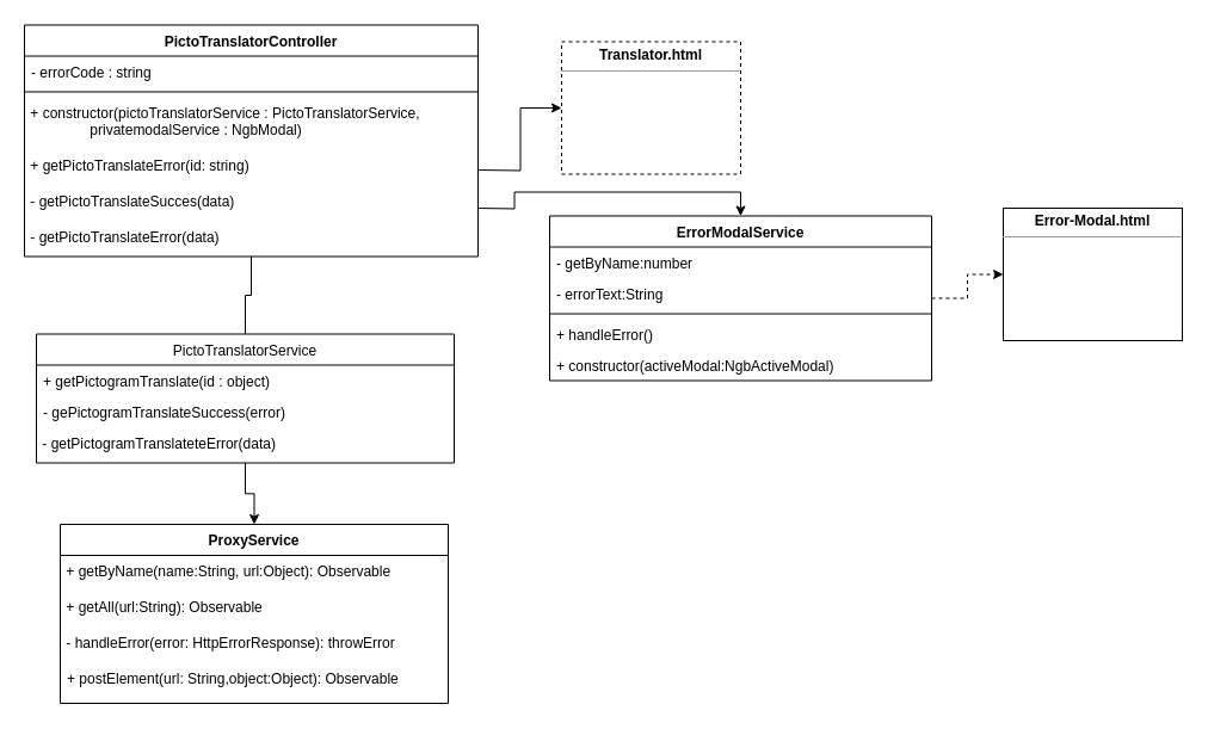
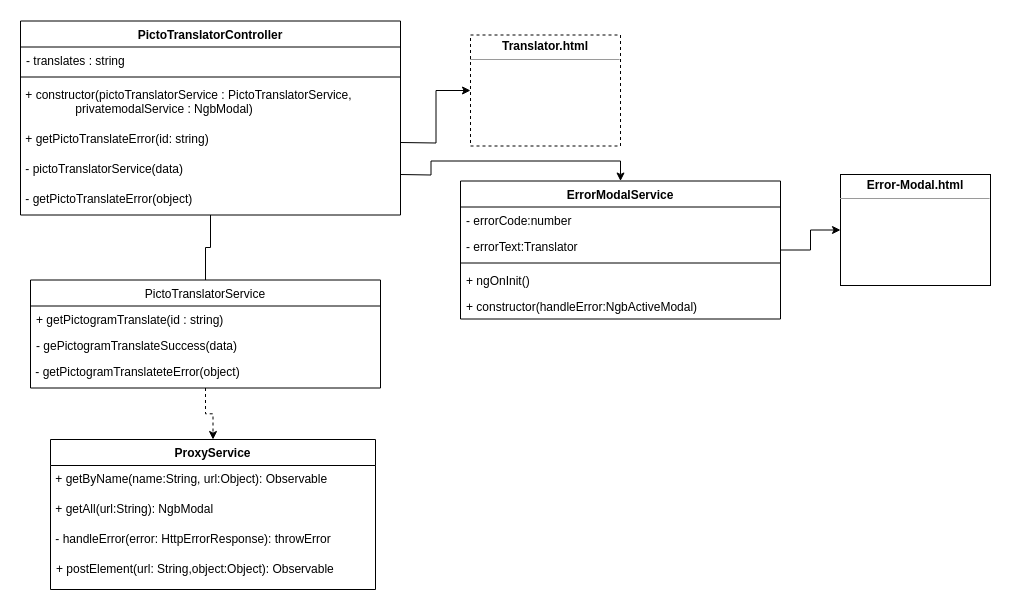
  <mxCell id="0" />
  <mxCell id="1" parent="0" />
  <mxCell id="2" value="ProxyService" style="swimlane;fontStyle=1;align=center;verticalAlign=top;childLayout=stackLayout;horizontal=1;startSize=26;horizontalStack=0;resizeParent=1;resizeParentMax=0;resizeLast=0;collapsible=1;marginBottom=0;" vertex="1" parent="1"><mxGeometry x="50" y="439" width="325" height="150" as="geometry" /></mxCell>
  <mxCell id="3" value="&amp;nbsp;+ getByName(name:String, url:Object): Observable" style="text;html=1;" vertex="1" parent="2"><mxGeometry y="26" width="325" height="30" as="geometry" /></mxCell>
- <mxCell id="4" value="&amp;nbsp;+ getAll(url:String): Observable" style="text;html=1;" vertex="1" parent="2"><mxGeometry y="56" width="325" height="30" as="geometry" /></mxCell>
+ <mxCell id="4" value="&amp;nbsp;+ getAll(url:String): NgbModal" style="text;html=1;" vertex="1" parent="2"><mxGeometry y="56" width="325" height="30" as="geometry" /></mxCell>
  <mxCell id="5" value="&amp;nbsp;- handleError(error: HttpErrorResponse): throwError" style="text;html=1;" vertex="1" parent="2"><mxGeometry y="86" width="325" height="30" as="geometry" /></mxCell>
  <mxCell id="6" value="+ postElement(url: String,object:Object): Observable" style="text;strokeColor=none;fillColor=none;align=left;verticalAlign=top;spacingLeft=4;spacingRight=4;overflow=hidden;rotatable=0;points=[[0,0.5],[1,0.5]];portConstraint=eastwest;" vertex="1" parent="2"><mxGeometry y="116" width="325" height="34" as="geometry" /></mxCell>
- <mxCell id="7" value="" style="edgeStyle=orthogonalEdgeStyle;rounded=0;orthogonalLoop=1;jettySize=auto;html=1;dashed=1;" edge="1" parent="1" source="8" target="14"><mxGeometry relative="1" as="geometry"><mxPoint x="605" y="769" as="targetPoint" /></mxGeometry></mxCell>
+ <mxCell id="7" value="" style="edgeStyle=orthogonalEdgeStyle;rounded=0;orthogonalLoop=1;jettySize=auto;html=1;" edge="1" parent="1" source="8" target="14"><mxGeometry relative="1" as="geometry"><mxPoint x="605" y="769" as="targetPoint" /></mxGeometry></mxCell>
  <mxCell id="8" value="ErrorModalService" style="swimlane;fontStyle=1;align=center;verticalAlign=top;childLayout=stackLayout;horizontal=1;startSize=26;horizontalStack=0;resizeParent=1;resizeParentMax=0;resizeLast=0;collapsible=1;marginBottom=0;" vertex="1" parent="1"><mxGeometry x="460" y="180.5" width="320" height="138" as="geometry" /></mxCell>
- <mxCell id="9" value="- getByName:number&#10;&#10;" style="text;strokeColor=none;fillColor=none;align=left;verticalAlign=top;spacingLeft=4;spacingRight=4;overflow=hidden;rotatable=0;points=[[0,0.5],[1,0.5]];portConstraint=eastwest;" vertex="1" parent="8"><mxGeometry y="26" width="320" height="26" as="geometry" /></mxCell>
- <mxCell id="10" value="- errorText:String&#10;&#10;" style="text;strokeColor=none;fillColor=none;align=left;verticalAlign=top;spacingLeft=4;spacingRight=4;overflow=hidden;rotatable=0;points=[[0,0.5],[1,0.5]];portConstraint=eastwest;" vertex="1" parent="8"><mxGeometry y="52" width="320" height="26" as="geometry" /></mxCell>
+ <mxCell id="9" value="- errorCode:number&#10;&#10;" style="text;strokeColor=none;fillColor=none;align=left;verticalAlign=top;spacingLeft=4;spacingRight=4;overflow=hidden;rotatable=0;points=[[0,0.5],[1,0.5]];portConstraint=eastwest;" vertex="1" parent="8"><mxGeometry y="26" width="320" height="26" as="geometry" /></mxCell>
+ <mxCell id="10" value="- errorText:Translator&#10;&#10;" style="text;strokeColor=none;fillColor=none;align=left;verticalAlign=top;spacingLeft=4;spacingRight=4;overflow=hidden;rotatable=0;points=[[0,0.5],[1,0.5]];portConstraint=eastwest;" vertex="1" parent="8"><mxGeometry y="52" width="320" height="26" as="geometry" /></mxCell>
  <mxCell id="11" value="" style="line;strokeWidth=1;fillColor=none;align=left;verticalAlign=middle;spacingTop=-1;spacingLeft=3;spacingRight=3;rotatable=0;labelPosition=right;points=[];portConstraint=eastwest;" vertex="1" parent="8"><mxGeometry y="78" width="320" height="8" as="geometry" /></mxCell>
- <mxCell id="12" value="+ handleError()" style="text;strokeColor=none;fillColor=none;align=left;verticalAlign=top;spacingLeft=4;spacingRight=4;overflow=hidden;rotatable=0;points=[[0,0.5],[1,0.5]];portConstraint=eastwest;" vertex="1" parent="8"><mxGeometry y="86" width="320" height="26" as="geometry" /></mxCell>
- <mxCell id="13" value="+ constructor(activeModal:NgbActiveModal)&#10;" style="text;strokeColor=none;fillColor=none;align=left;verticalAlign=top;spacingLeft=4;spacingRight=4;overflow=hidden;rotatable=0;points=[[0,0.5],[1,0.5]];portConstraint=eastwest;" vertex="1" parent="8"><mxGeometry y="112" width="320" height="26" as="geometry" /></mxCell>
+ <mxCell id="12" value="+ ngOnInit()" style="text;strokeColor=none;fillColor=none;align=left;verticalAlign=top;spacingLeft=4;spacingRight=4;overflow=hidden;rotatable=0;points=[[0,0.5],[1,0.5]];portConstraint=eastwest;" vertex="1" parent="8"><mxGeometry y="86" width="320" height="26" as="geometry" /></mxCell>
+ <mxCell id="13" value="+ constructor(handleError:NgbActiveModal)&#10;" style="text;strokeColor=none;fillColor=none;align=left;verticalAlign=top;spacingLeft=4;spacingRight=4;overflow=hidden;rotatable=0;points=[[0,0.5],[1,0.5]];portConstraint=eastwest;" vertex="1" parent="8"><mxGeometry y="112" width="320" height="26" as="geometry" /></mxCell>
  <mxCell id="14" value="&lt;p style=&quot;margin: 0px ; margin-top: 4px ; text-align: center&quot;&gt;&lt;b&gt;Error-Modal.html&lt;/b&gt;&lt;/p&gt;&lt;hr size=&quot;1&quot;&gt;&lt;p style=&quot;margin: 0px ; margin-left: 4px&quot;&gt;&lt;/p&gt;&lt;p style=&quot;margin: 0px ; margin-left: 4px&quot;&gt;&lt;br&gt;&lt;/p&gt;" style="verticalAlign=top;align=left;overflow=fill;fontSize=12;fontFamily=Helvetica;html=1;" vertex="1" parent="1"><mxGeometry x="840" y="174" width="150" height="111" as="geometry" /></mxCell>
  <mxCell id="15" value="PictoTranslatorController&#10;" style="swimlane;fontStyle=1;align=center;verticalAlign=top;childLayout=stackLayout;horizontal=1;startSize=26;horizontalStack=0;resizeParent=1;resizeParentMax=0;resizeLast=0;collapsible=1;marginBottom=0;" vertex="1" parent="1"><mxGeometry x="20" y="20.5" width="380" height="194" as="geometry" /></mxCell>
- <mxCell id="16" value="- errorCode : string" style="text;strokeColor=none;fillColor=none;align=left;verticalAlign=top;spacingLeft=4;spacingRight=4;overflow=hidden;rotatable=0;points=[[0,0.5],[1,0.5]];portConstraint=eastwest;" vertex="1" parent="15"><mxGeometry y="26" width="380" height="26" as="geometry" /></mxCell>
+ <mxCell id="16" value="- translates : string" style="text;strokeColor=none;fillColor=none;align=left;verticalAlign=top;spacingLeft=4;spacingRight=4;overflow=hidden;rotatable=0;points=[[0,0.5],[1,0.5]];portConstraint=eastwest;" vertex="1" parent="15"><mxGeometry y="26" width="380" height="26" as="geometry" /></mxCell>
  <mxCell id="17" value="" style="line;strokeWidth=1;fillColor=none;align=left;verticalAlign=middle;spacingTop=-1;spacingLeft=3;spacingRight=3;rotatable=0;labelPosition=right;points=[];portConstraint=eastwest;" vertex="1" parent="15"><mxGeometry y="52" width="380" height="8" as="geometry" /></mxCell>
  <mxCell id="18" value="&amp;nbsp;+&amp;nbsp;&lt;span&gt;constructor&lt;/span&gt;&lt;span&gt;(&lt;/span&gt;&lt;span&gt;pictoTranslatorService&amp;nbsp;&lt;/span&gt;&lt;span&gt;:&amp;nbsp;&lt;/span&gt;&lt;span&gt;PictoTranslatorService&lt;/span&gt;&lt;span&gt;,&lt;br&gt;&lt;/span&gt;&lt;span&gt;&amp;nbsp; &amp;nbsp; &amp;nbsp; &amp;nbsp; &amp;nbsp; &amp;nbsp; &amp;nbsp; &amp;nbsp; private&lt;/span&gt;&lt;span&gt;modalService&amp;nbsp;&lt;/span&gt;&lt;span&gt;:&amp;nbsp;&lt;/span&gt;&lt;span&gt;NgbModal&lt;/span&gt;&lt;span&gt;)&amp;nbsp;&lt;/span&gt;&lt;br&gt;" style="text;html=1;" vertex="1" parent="15"><mxGeometry y="60" width="380" height="44" as="geometry" /></mxCell>
  <mxCell id="19" value="&amp;nbsp;+&amp;nbsp;&lt;span&gt;getPictoTranslateError(id: string)&lt;/span&gt;" style="text;html=1;" vertex="1" parent="15"><mxGeometry y="104" width="380" height="30" as="geometry" /></mxCell>
- <mxCell id="20" value="&amp;nbsp;- getPictoTranslateSucces(data)" style="text;html=1;" vertex="1" parent="15"><mxGeometry y="134" width="380" height="30" as="geometry" /></mxCell>
- <mxCell id="21" value="&amp;nbsp;- getPictoTranslateError(data)" style="text;html=1;" vertex="1" parent="15"><mxGeometry y="164" width="380" height="30" as="geometry" /></mxCell>
+ <mxCell id="20" value="&amp;nbsp;- pictoTranslatorService(data)" style="text;html=1;" vertex="1" parent="15"><mxGeometry y="134" width="380" height="30" as="geometry" /></mxCell>
+ <mxCell id="21" value="&amp;nbsp;- getPictoTranslateError(object)" style="text;html=1;" vertex="1" parent="15"><mxGeometry y="164" width="380" height="30" as="geometry" /></mxCell>
  <mxCell id="22" value="&lt;p style=&quot;margin: 0px ; margin-top: 4px ; text-align: center&quot;&gt;&lt;b&gt;Translator.html&lt;/b&gt;&lt;/p&gt;&lt;hr size=&quot;1&quot;&gt;&lt;p style=&quot;margin: 0px ; margin-left: 4px&quot;&gt;&lt;/p&gt;&lt;p style=&quot;margin: 0px ; margin-left: 4px&quot;&gt;&lt;br&gt;&lt;/p&gt;" style="verticalAlign=top;align=left;overflow=fill;fontSize=12;fontFamily=Helvetica;html=1;dashed=1;" vertex="1" parent="1"><mxGeometry x="470" y="34.5" width="150" height="111" as="geometry" /></mxCell>
- <mxCell id="23" style="edgeStyle=orthogonalEdgeStyle;rounded=0;orthogonalLoop=1;jettySize=auto;html=1;" edge="1" parent="1" source="24" target="2"><mxGeometry relative="1" as="geometry" /></mxCell>
+ <mxCell id="23" style="edgeStyle=orthogonalEdgeStyle;rounded=0;orthogonalLoop=1;jettySize=auto;html=1;dashed=1;" edge="1" parent="1" source="24" target="2"><mxGeometry relative="1" as="geometry" /></mxCell>
  <mxCell id="24" value="PictoTranslatorService" style="swimlane;fontStyle=0;childLayout=stackLayout;horizontal=1;startSize=26;fillColor=none;horizontalStack=0;resizeParent=1;resizeParentMax=0;resizeLast=0;collapsible=1;marginBottom=0;" vertex="1" parent="1"><mxGeometry x="30" y="279.5" width="350" height="108" as="geometry" /></mxCell>
- <mxCell id="25" value="+ getPictogramTranslate(id : object)&#10;" style="text;strokeColor=none;fillColor=none;align=left;verticalAlign=top;spacingLeft=4;spacingRight=4;overflow=hidden;rotatable=0;points=[[0,0.5],[1,0.5]];portConstraint=eastwest;" vertex="1" parent="24"><mxGeometry y="26" width="350" height="26" as="geometry" /></mxCell>
- <mxCell id="26" value="- gePictogramTranslateSuccess(error)" style="text;strokeColor=none;fillColor=none;align=left;verticalAlign=top;spacingLeft=4;spacingRight=4;overflow=hidden;rotatable=0;points=[[0,0.5],[1,0.5]];portConstraint=eastwest;" vertex="1" parent="24"><mxGeometry y="52" width="350" height="26" as="geometry" /></mxCell>
- <mxCell id="27" value="&amp;nbsp;- getPictogramTranslateteError(data)" style="text;html=1;" vertex="1" parent="24"><mxGeometry y="78" width="350" height="30" as="geometry" /></mxCell>
+ <mxCell id="25" value="+ getPictogramTranslate(id : string)&#10;" style="text;strokeColor=none;fillColor=none;align=left;verticalAlign=top;spacingLeft=4;spacingRight=4;overflow=hidden;rotatable=0;points=[[0,0.5],[1,0.5]];portConstraint=eastwest;" vertex="1" parent="24"><mxGeometry y="26" width="350" height="26" as="geometry" /></mxCell>
+ <mxCell id="26" value="- gePictogramTranslateSuccess(data)" style="text;strokeColor=none;fillColor=none;align=left;verticalAlign=top;spacingLeft=4;spacingRight=4;overflow=hidden;rotatable=0;points=[[0,0.5],[1,0.5]];portConstraint=eastwest;" vertex="1" parent="24"><mxGeometry y="52" width="350" height="26" as="geometry" /></mxCell>
+ <mxCell id="27" value="&amp;nbsp;- getPictogramTranslateteError(object)" style="text;html=1;" vertex="1" parent="24"><mxGeometry y="78" width="350" height="30" as="geometry" /></mxCell>
  <mxCell id="28" style="edgeStyle=orthogonalEdgeStyle;rounded=0;orthogonalLoop=1;jettySize=auto;html=1;endArrow=none;" edge="1" parent="1" source="21" target="24"><mxGeometry relative="1" as="geometry" /></mxCell>
  <mxCell id="29" style="edgeStyle=orthogonalEdgeStyle;rounded=0;orthogonalLoop=1;jettySize=auto;html=1;exitX=1;exitY=0.5;exitDx=0;exitDy=0;" edge="1" parent="1" target="22"><mxGeometry relative="1" as="geometry"><mxPoint x="400" y="142" as="sourcePoint" /></mxGeometry></mxCell>
  <mxCell id="30" style="edgeStyle=orthogonalEdgeStyle;rounded=0;orthogonalLoop=1;jettySize=auto;html=1;" edge="1" parent="1" target="8"><mxGeometry relative="1" as="geometry"><mxPoint x="400" y="174" as="sourcePoint" /></mxGeometry></mxCell>
